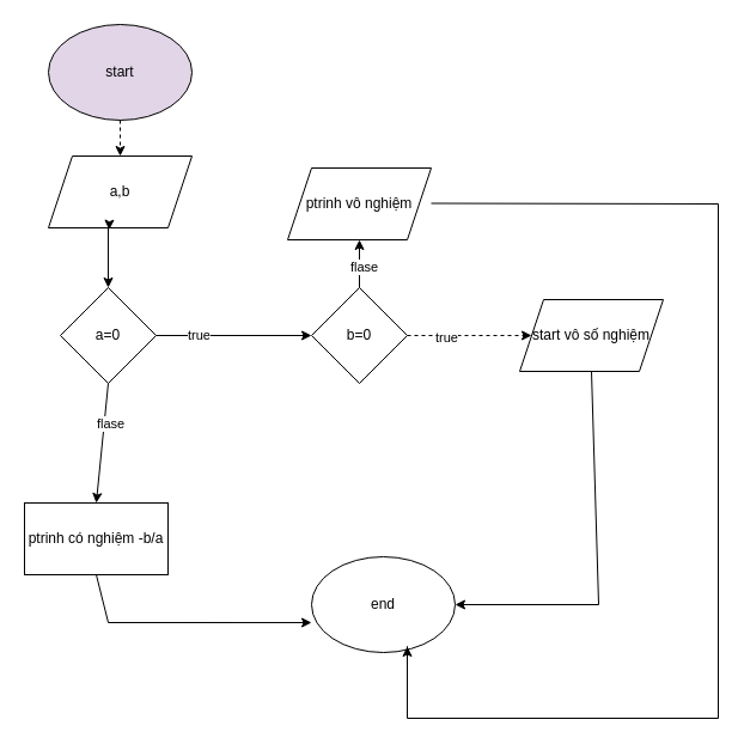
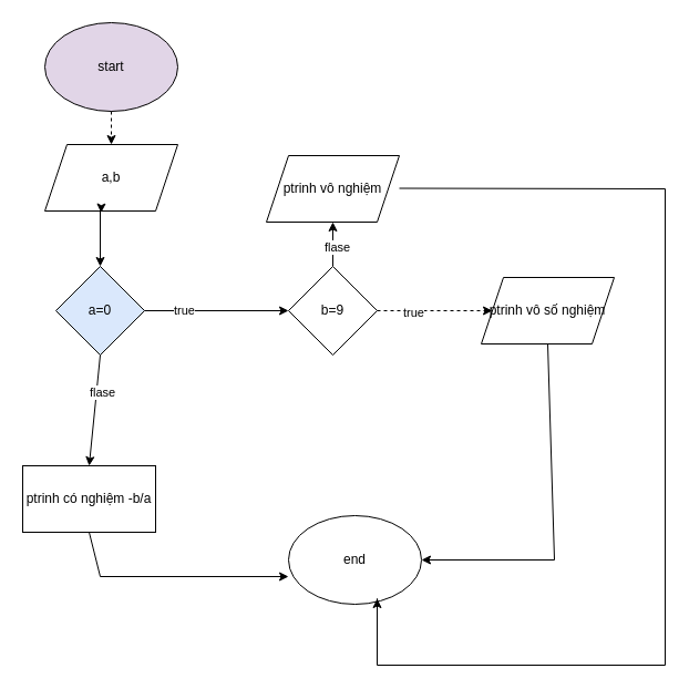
  <mxCell id="0" />
  <mxCell id="1" parent="0" />
  <mxCell id="2" value="start" style="ellipse;whiteSpace=wrap;html=1;strokeColor=#000000;fillColor=#e1d5e7;" vertex="1" parent="1"><mxGeometry x="40" y="20" width="120" height="80" as="geometry" /></mxCell>
- <mxCell id="3" value="a=0" style="rhombus;whiteSpace=wrap;html=1;" vertex="1" parent="1"><mxGeometry x="50" y="240" width="80" height="80" as="geometry" /></mxCell>
+ <mxCell id="3" value="a=0" style="rhombus;whiteSpace=wrap;html=1;fillColor=#dae8fc;" vertex="1" parent="1"><mxGeometry x="50" y="240" width="80" height="80" as="geometry" /></mxCell>
  <mxCell id="4" value="ptrinh có nghiệm -b/a" style="rounded=0;whiteSpace=wrap;html=1;" vertex="1" parent="1"><mxGeometry x="20" y="420" width="120" height="60" as="geometry" /></mxCell>
  <mxCell id="5" value="a,b" style="shape=parallelogram;perimeter=parallelogramPerimeter;whiteSpace=wrap;html=1;fixedSize=1;" vertex="1" parent="1"><mxGeometry x="40" y="130" width="120" height="60" as="geometry" /></mxCell>
- <mxCell id="6" value="b=0" style="rhombus;whiteSpace=wrap;html=1;" vertex="1" parent="1"><mxGeometry x="260" y="240" width="80" height="80" as="geometry" /></mxCell>
- <mxCell id="7" value="start vô số nghiệm" style="shape=parallelogram;perimeter=parallelogramPerimeter;whiteSpace=wrap;html=1;fixedSize=1;" vertex="1" parent="1"><mxGeometry x="434" y="250" width="120" height="60" as="geometry" /></mxCell>
+ <mxCell id="6" value="b=9" style="rhombus;whiteSpace=wrap;html=1;" vertex="1" parent="1"><mxGeometry x="260" y="240" width="80" height="80" as="geometry" /></mxCell>
+ <mxCell id="7" value="ptrinh vô số nghiệm" style="shape=parallelogram;perimeter=parallelogramPerimeter;whiteSpace=wrap;html=1;fixedSize=1;" vertex="1" parent="1"><mxGeometry x="434" y="250" width="120" height="60" as="geometry" /></mxCell>
  <mxCell id="8" value="" style="endArrow=classic;html=1;rounded=0;entryX=0;entryY=0.5;entryDx=0;entryDy=0;" edge="1" parent="1" target="6"><mxGeometry width="50" height="50" relative="1" as="geometry"><mxPoint x="130" y="280" as="sourcePoint" /><mxPoint x="320" y="310" as="targetPoint" /><Array as="points"><mxPoint x="130" y="280" /></Array></mxGeometry></mxCell>
  <mxCell id="9" value="true" style="edgeLabel;html=1;align=center;verticalAlign=middle;resizable=0;points=[];" connectable="0" vertex="1" parent="8"><mxGeometry x="-0.468" y="1" relative="1" as="geometry"><mxPoint as="offset" /></mxGeometry></mxCell>
  <mxCell id="10" value="" style="endArrow=classic;html=1;rounded=0;exitX=1;exitY=0.5;exitDx=0;exitDy=0;entryX=0;entryY=0.5;entryDx=0;entryDy=0;dashed=1;" edge="1" parent="1" source="6" target="7"><mxGeometry width="50" height="50" relative="1" as="geometry"><mxPoint x="430" y="330" as="sourcePoint" /><mxPoint x="420" y="280" as="targetPoint" /></mxGeometry></mxCell>
  <mxCell id="11" value="true" style="edgeLabel;html=1;align=center;verticalAlign=middle;resizable=0;points=[];" connectable="0" vertex="1" parent="10"><mxGeometry x="-0.392" y="-1" relative="1" as="geometry"><mxPoint as="offset" /></mxGeometry></mxCell>
  <mxCell id="12" value="" style="endArrow=classic;html=1;rounded=0;exitX=0.5;exitY=1;exitDx=0;exitDy=0;entryX=0.5;entryY=0;entryDx=0;entryDy=0;" edge="1" parent="1" source="3" target="4"><mxGeometry width="50" height="50" relative="1" as="geometry"><mxPoint x="430" y="330" as="sourcePoint" /><mxPoint x="480" y="280" as="targetPoint" /></mxGeometry></mxCell>
  <mxCell id="13" value="flase" style="edgeLabel;html=1;align=center;verticalAlign=middle;resizable=0;points=[];" connectable="0" vertex="1" parent="12"><mxGeometry x="-0.34" y="5" relative="1" as="geometry"><mxPoint as="offset" /></mxGeometry></mxCell>
  <mxCell id="14" value="" style="endArrow=classic;html=1;rounded=0;exitX=0.5;exitY=1;exitDx=0;exitDy=0;entryX=0;entryY=0.688;entryDx=0;entryDy=0;entryPerimeter=0;" edge="1" parent="1" source="4" target="18"><mxGeometry width="50" height="50" relative="1" as="geometry"><mxPoint x="430" y="330" as="sourcePoint" /><mxPoint x="90" y="560" as="targetPoint" /><Array as="points"><mxPoint x="90" y="520" /></Array></mxGeometry></mxCell>
  <mxCell id="15" value="" style="endArrow=classic;html=1;rounded=0;exitX=0.5;exitY=1;exitDx=0;exitDy=0;entryX=0.5;entryY=0;entryDx=0;entryDy=0;dashed=1;" edge="1" parent="1" source="2" target="5"><mxGeometry width="50" height="50" relative="1" as="geometry"><mxPoint x="430" y="330" as="sourcePoint" /><mxPoint x="480" y="280" as="targetPoint" /></mxGeometry></mxCell>
  <mxCell id="16" value="" style="endArrow=classic;html=1;rounded=0;entryX=0.5;entryY=0;entryDx=0;entryDy=0;" edge="1" parent="1" target="3"><mxGeometry width="50" height="50" relative="1" as="geometry"><mxPoint x="90" y="190" as="sourcePoint" /><mxPoint x="480" y="280" as="targetPoint" /></mxGeometry></mxCell>
  <mxCell id="17" style="edgeStyle=orthogonalEdgeStyle;rounded=0;orthogonalLoop=1;jettySize=auto;html=1;exitX=0.5;exitY=1;exitDx=0;exitDy=0;entryX=0.423;entryY=1.027;entryDx=0;entryDy=0;entryPerimeter=0;" edge="1" parent="1" source="5" target="5"><mxGeometry relative="1" as="geometry" /></mxCell>
  <mxCell id="18" value="end" style="ellipse;whiteSpace=wrap;html=1;" vertex="1" parent="1"><mxGeometry x="260" y="465" width="120" height="80" as="geometry" /></mxCell>
  <mxCell id="19" value="" style="endArrow=classic;html=1;rounded=0;exitX=0.5;exitY=0;exitDx=0;exitDy=0;" edge="1" parent="1" source="6"><mxGeometry width="50" height="50" relative="1" as="geometry"><mxPoint x="430" y="430" as="sourcePoint" /><mxPoint x="300" y="200" as="targetPoint" /></mxGeometry></mxCell>
  <mxCell id="20" value="flase" style="edgeLabel;html=1;align=center;verticalAlign=middle;resizable=0;points=[];" connectable="0" vertex="1" parent="19"><mxGeometry x="-0.1" y="-3" relative="1" as="geometry"><mxPoint as="offset" /></mxGeometry></mxCell>
  <mxCell id="21" value="ptrinh vô nghiệm" style="shape=parallelogram;perimeter=parallelogramPerimeter;whiteSpace=wrap;html=1;fixedSize=1;" vertex="1" parent="1"><mxGeometry x="240" y="140" width="120" height="60" as="geometry" /></mxCell>
  <mxCell id="22" value="" style="endArrow=classic;html=1;rounded=0;exitX=0.5;exitY=1;exitDx=0;exitDy=0;entryX=1;entryY=0.5;entryDx=0;entryDy=0;" edge="1" parent="1" source="7" target="18"><mxGeometry width="50" height="50" relative="1" as="geometry"><mxPoint x="430" y="430" as="sourcePoint" /><mxPoint x="480" y="380" as="targetPoint" /><Array as="points"><mxPoint x="500" y="505" /></Array></mxGeometry></mxCell>
  <mxCell id="23" value="" style="endArrow=classic;html=1;rounded=0;exitX=1;exitY=0.5;exitDx=0;exitDy=0;" edge="1" parent="1"><mxGeometry width="50" height="50" relative="1" as="geometry"><mxPoint x="360" y="169.5" as="sourcePoint" /><mxPoint x="340" y="540" as="targetPoint" /><Array as="points"><mxPoint x="600" y="170" /><mxPoint x="600" y="600" /><mxPoint x="340" y="600" /><mxPoint x="340" y="540" /><mxPoint x="340" y="550" /><mxPoint x="340" y="560" /></Array></mxGeometry></mxCell>
